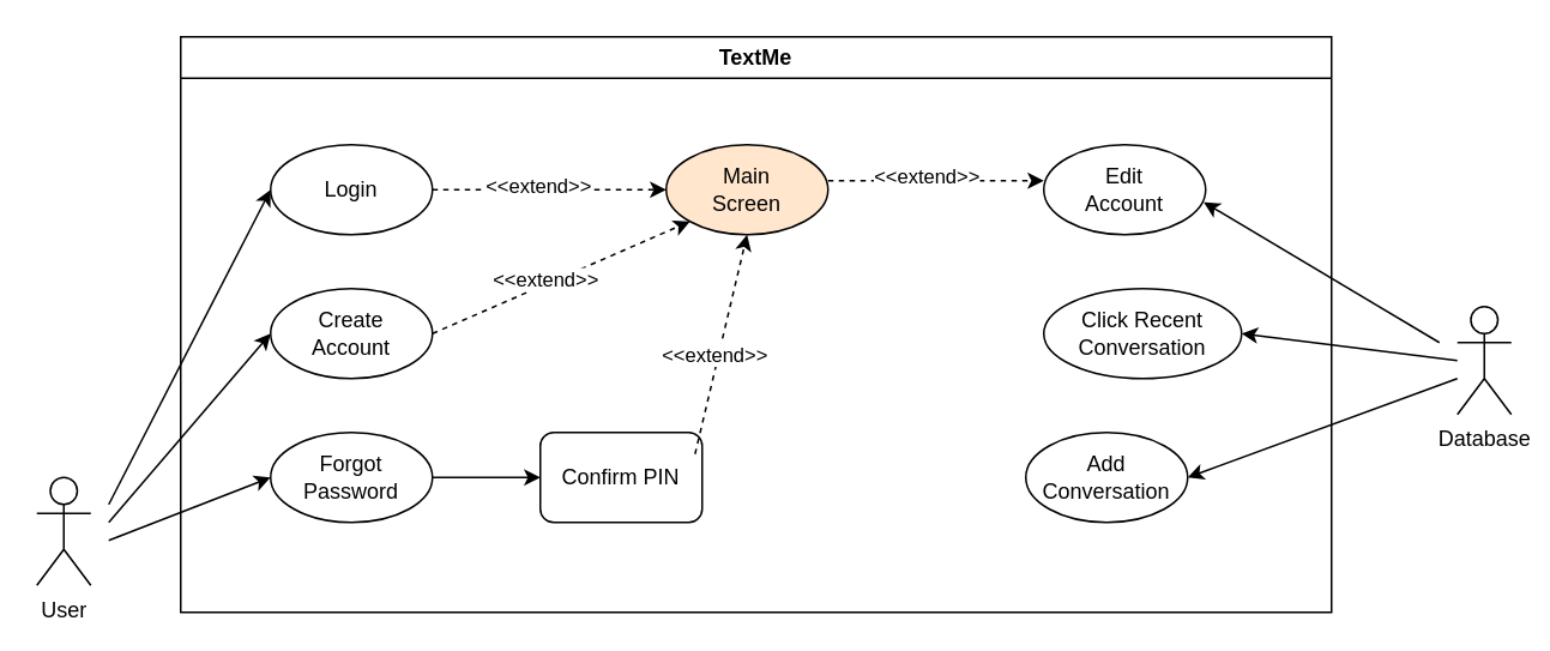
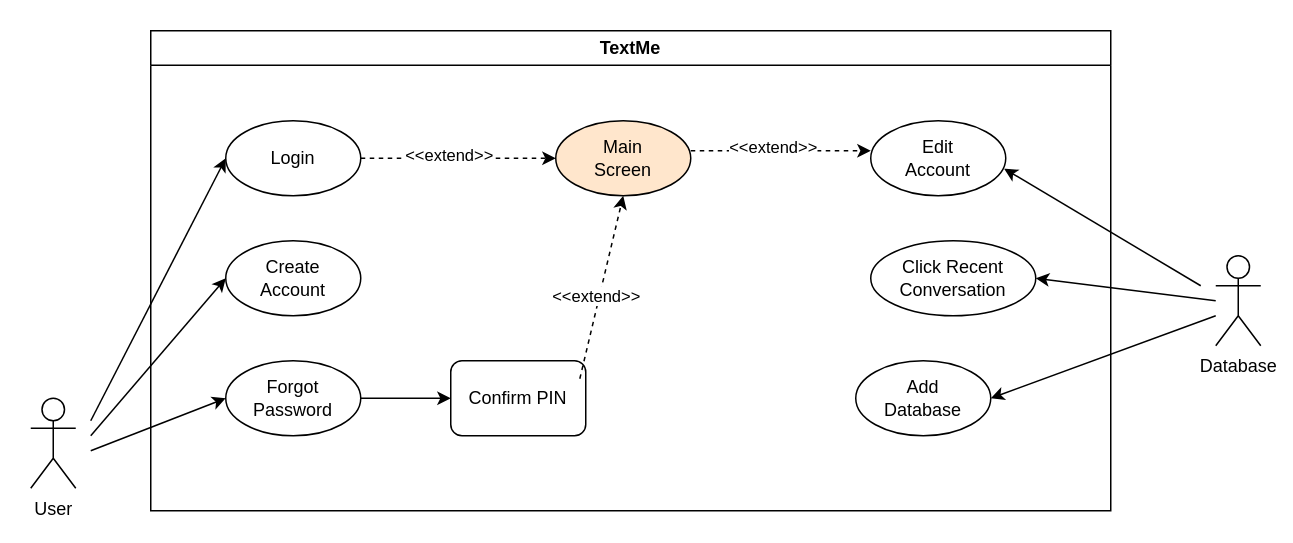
  <mxCell id="0" />
  <mxCell id="1" parent="0" />
  <mxCell id="2" value="TextMe" style="swimlane;whiteSpace=wrap;html=1;" vertex="1" parent="1"><mxGeometry x="100" y="20" width="640" height="320" as="geometry" /></mxCell>
  <mxCell id="3" value="Login" style="ellipse;whiteSpace=wrap;html=1;" vertex="1" parent="2"><mxGeometry x="50" y="60" width="90" height="50" as="geometry" /></mxCell>
  <mxCell id="4" value="Create &lt;br&gt;Account" style="ellipse;whiteSpace=wrap;html=1;" vertex="1" parent="2"><mxGeometry x="50" y="140" width="90" height="50" as="geometry" /></mxCell>
  <mxCell id="5" value="Forgot&lt;br&gt;Password" style="ellipse;whiteSpace=wrap;html=1;" vertex="1" parent="2"><mxGeometry x="50" y="220" width="90" height="50" as="geometry" /></mxCell>
  <mxCell id="6" value="" style="endArrow=classic;html=1;rounded=0;exitX=1;exitY=0.5;exitDx=0;exitDy=0;dashed=1;" edge="1" parent="2" source="3"><mxGeometry width="50" height="50" relative="1" as="geometry"><mxPoint x="140" y="100" as="sourcePoint" /><mxPoint x="270" y="85" as="targetPoint" /></mxGeometry></mxCell>
  <mxCell id="7" value="&amp;lt;&amp;lt;extend&amp;gt;&amp;gt;" style="edgeLabel;html=1;align=center;verticalAlign=middle;resizable=0;points=[];" vertex="1" connectable="0" parent="6"><mxGeometry x="-0.108" y="3" relative="1" as="geometry"><mxPoint as="offset" /></mxGeometry></mxCell>
  <mxCell id="8" value="Main&lt;br&gt;Screen" style="ellipse;whiteSpace=wrap;html=1;fillColor=#ffe6cc;" vertex="1" parent="2"><mxGeometry x="270" y="60" width="90" height="50" as="geometry" /></mxCell>
- <mxCell id="9" value="" style="endArrow=classic;html=1;rounded=0;exitX=1;exitY=0.5;exitDx=0;exitDy=0;dashed=1;entryX=0;entryY=1;entryDx=0;entryDy=0;" edge="1" parent="2" source="4" target="8"><mxGeometry width="50" height="50" relative="1" as="geometry"><mxPoint x="150" y="95" as="sourcePoint" /><mxPoint x="280" y="95" as="targetPoint" /></mxGeometry></mxCell>
- <mxCell id="10" value="&amp;lt;&amp;lt;extend&amp;gt;&amp;gt;" style="edgeLabel;html=1;align=center;verticalAlign=middle;resizable=0;points=[];" vertex="1" connectable="0" parent="9"><mxGeometry x="-0.108" y="3" relative="1" as="geometry"><mxPoint as="offset" /></mxGeometry></mxCell>
  <mxCell id="11" value="" style="endArrow=classic;html=1;rounded=0;exitX=1;exitY=0.5;exitDx=0;exitDy=0;" edge="1" parent="2" source="5"><mxGeometry width="50" height="50" relative="1" as="geometry"><mxPoint x="170" y="280" as="sourcePoint" /><mxPoint x="200" y="245" as="targetPoint" /></mxGeometry></mxCell>
  <mxCell id="12" value="Confirm PIN" style="whiteSpace=wrap;html=1;rounded=1;" vertex="1" parent="2"><mxGeometry x="200" y="220" width="90" height="50" as="geometry" /></mxCell>
  <mxCell id="13" value="" style="endArrow=classic;html=1;rounded=0;exitX=0.956;exitY=0.24;exitDx=0;exitDy=0;dashed=1;entryX=0.5;entryY=1;entryDx=0;entryDy=0;exitPerimeter=0;" edge="1" parent="2" source="12" target="8"><mxGeometry width="50" height="50" relative="1" as="geometry"><mxPoint x="280" y="232" as="sourcePoint" /><mxPoint x="423" y="170" as="targetPoint" /></mxGeometry></mxCell>
  <mxCell id="14" value="&amp;lt;&amp;lt;extend&amp;gt;&amp;gt;" style="edgeLabel;html=1;align=center;verticalAlign=middle;resizable=0;points=[];" vertex="1" connectable="0" parent="13"><mxGeometry x="-0.108" y="3" relative="1" as="geometry"><mxPoint as="offset" /></mxGeometry></mxCell>
  <mxCell id="15" value="Edit&lt;br&gt;Account" style="ellipse;whiteSpace=wrap;html=1;" vertex="1" parent="2"><mxGeometry x="480" y="60" width="90" height="50" as="geometry" /></mxCell>
  <mxCell id="16" value="" style="endArrow=classic;html=1;rounded=0;exitX=1;exitY=0.5;exitDx=0;exitDy=0;dashed=1;" edge="1" parent="2"><mxGeometry width="50" height="50" relative="1" as="geometry"><mxPoint x="360" y="80" as="sourcePoint" /><mxPoint x="480" y="80" as="targetPoint" /></mxGeometry></mxCell>
  <mxCell id="17" value="&amp;lt;&amp;lt;extend&amp;gt;&amp;gt;" style="edgeLabel;html=1;align=center;verticalAlign=middle;resizable=0;points=[];" vertex="1" connectable="0" parent="16"><mxGeometry x="-0.108" y="3" relative="1" as="geometry"><mxPoint as="offset" /></mxGeometry></mxCell>
- <mxCell id="18" value="Add&lt;br&gt;Conversation" style="ellipse;whiteSpace=wrap;html=1;" vertex="1" parent="2"><mxGeometry x="470" y="220" width="90" height="50" as="geometry" /></mxCell>
+ <mxCell id="18" value="Add&lt;br&gt;Database" style="ellipse;whiteSpace=wrap;html=1;" vertex="1" parent="2"><mxGeometry x="470" y="220" width="90" height="50" as="geometry" /></mxCell>
  <mxCell id="19" value="Click Recent&lt;br&gt;Conversation" style="ellipse;whiteSpace=wrap;html=1;" vertex="1" parent="2"><mxGeometry x="480" y="140" width="110" height="50" as="geometry" /></mxCell>
  <mxCell id="20" value="User" style="shape=umlActor;verticalLabelPosition=bottom;verticalAlign=top;html=1;outlineConnect=0;" vertex="1" parent="1"><mxGeometry x="20" y="265" width="30" height="60" as="geometry" /></mxCell>
  <mxCell id="21" value="" style="endArrow=classic;html=1;rounded=0;entryX=0;entryY=0.5;entryDx=0;entryDy=0;" edge="1" parent="1" target="3"><mxGeometry width="50" height="50" relative="1" as="geometry"><mxPoint x="60" y="280" as="sourcePoint" /><mxPoint x="140" y="170" as="targetPoint" /></mxGeometry></mxCell>
  <mxCell id="22" value="" style="endArrow=classic;html=1;rounded=0;" edge="1" parent="1"><mxGeometry width="50" height="50" relative="1" as="geometry"><mxPoint x="60" y="290" as="sourcePoint" /><mxPoint x="150" y="185" as="targetPoint" /></mxGeometry></mxCell>
  <mxCell id="23" value="" style="endArrow=classic;html=1;rounded=0;entryX=0;entryY=0.5;entryDx=0;entryDy=0;" edge="1" parent="1" target="5"><mxGeometry width="50" height="50" relative="1" as="geometry"><mxPoint x="60" y="300" as="sourcePoint" /><mxPoint x="170" y="370" as="targetPoint" /></mxGeometry></mxCell>
  <mxCell id="24" value="Database" style="shape=umlActor;verticalLabelPosition=bottom;verticalAlign=top;html=1;outlineConnect=0;" vertex="1" parent="1"><mxGeometry x="810" y="170" width="30" height="60" as="geometry" /></mxCell>
  <mxCell id="25" value="" style="endArrow=classic;html=1;rounded=0;entryX=1;entryY=0.5;entryDx=0;entryDy=0;" edge="1" parent="1" target="19"><mxGeometry width="50" height="50" relative="1" as="geometry"><mxPoint x="810" y="200" as="sourcePoint" /><mxPoint x="570" y="450" as="targetPoint" /></mxGeometry></mxCell>
  <mxCell id="26" value="" style="endArrow=classic;html=1;rounded=0;entryX=1;entryY=0.5;entryDx=0;entryDy=0;" edge="1" parent="1" target="18"><mxGeometry width="50" height="50" relative="1" as="geometry"><mxPoint x="810" y="210" as="sourcePoint" /><mxPoint x="700" y="195" as="targetPoint" /></mxGeometry></mxCell>
  <mxCell id="27" value="" style="endArrow=classic;html=1;rounded=0;entryX=0.988;entryY=0.639;entryDx=0;entryDy=0;entryPerimeter=0;" edge="1" parent="1" target="15"><mxGeometry width="50" height="50" relative="1" as="geometry"><mxPoint x="800" y="190" as="sourcePoint" /><mxPoint x="700" y="195" as="targetPoint" /></mxGeometry></mxCell>
